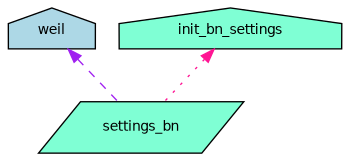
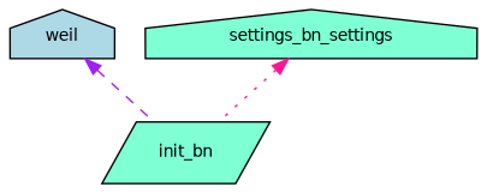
  digraph {
    rankdir=TB
    node [color=black fillcolor=aquamarine fontname=Helvetica fontsize=10 shape=house style=filled]
    edge [dir=back fontname=Helvetica fontsize=10 labelfontname=Helvetica labelfontsize=10]
    n1 [fillcolor=lightblue fontcolor=black height=0.2 label=weil width=0.4]
-   n2 [height=0.2 label=settings_bn shape=parallelogram width=0.4]
-   n3 [height=0.2 label=init_bn_settings width=0.4]
+   n2 [height=0.2 label=init_bn shape=parallelogram width=0.4]
+   n3 [height=0.2 label=settings_bn_settings width=0.4]
    n1 -> n2 [color=purple style=dashed]
    n3 -> n2 [color=deeppink style=dotted]
  }
